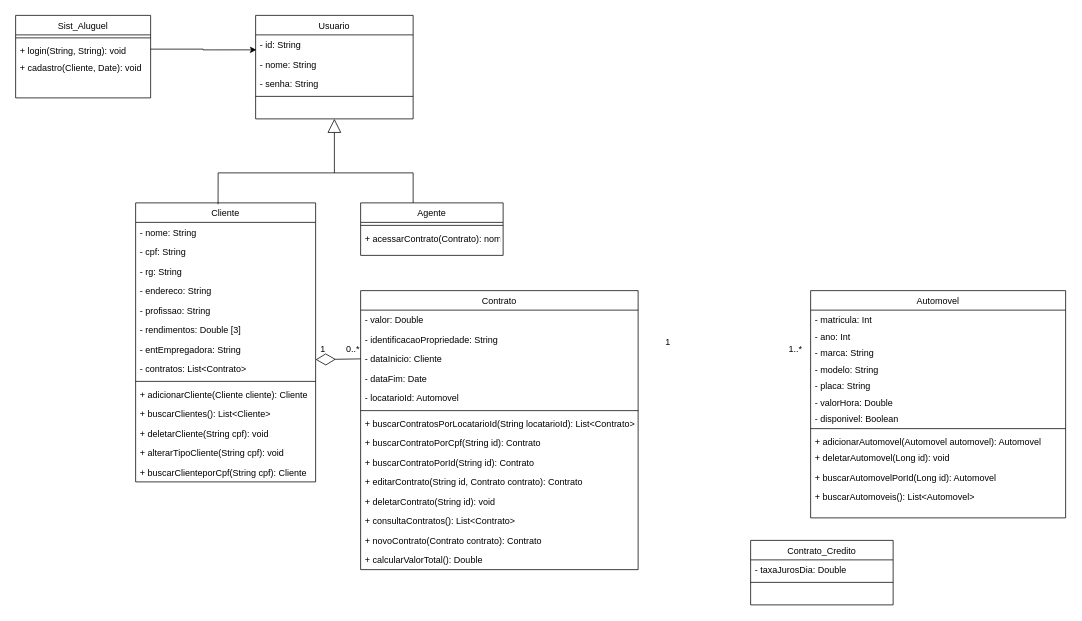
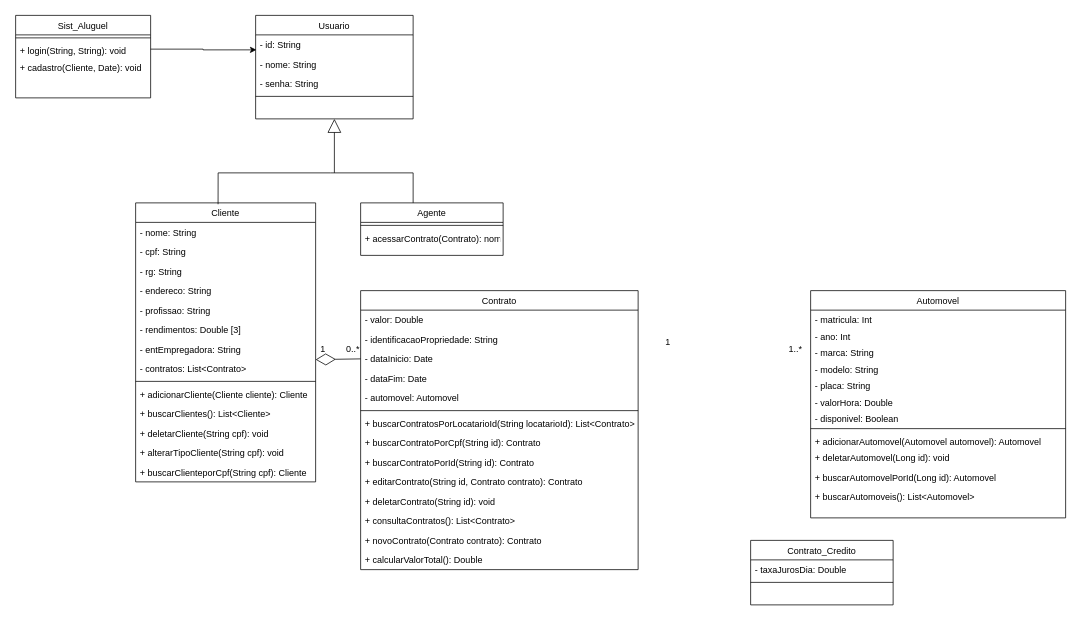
  <mxCell id="0" />
  <mxCell id="1" parent="0" />
  <mxCell id="2" value="Cliente" style="swimlane;fontStyle=0;align=center;verticalAlign=top;childLayout=stackLayout;horizontal=1;startSize=26;horizontalStack=0;resizeParent=1;resizeLast=0;collapsible=1;marginBottom=0;rounded=0;shadow=0;strokeWidth=1;" parent="1" vertex="1"><mxGeometry x="180" y="270" width="240" height="372" as="geometry"><mxRectangle x="120" y="360" width="160" height="26" as="alternateBounds" /></mxGeometry></mxCell>
  <mxCell id="3" value="- nome: String" style="text;align=left;verticalAlign=top;spacingLeft=4;spacingRight=4;overflow=hidden;rotatable=0;points=[[0,0.5],[1,0.5]];portConstraint=eastwest;" parent="2" vertex="1"><mxGeometry y="26" width="240" height="26" as="geometry" /></mxCell>
  <mxCell id="4" value="- cpf: String" style="text;align=left;verticalAlign=top;spacingLeft=4;spacingRight=4;overflow=hidden;rotatable=0;points=[[0,0.5],[1,0.5]];portConstraint=eastwest;rounded=0;shadow=0;html=0;" parent="2" vertex="1"><mxGeometry y="52" width="240" height="26" as="geometry" /></mxCell>
  <mxCell id="5" value="- rg: String" style="text;align=left;verticalAlign=top;spacingLeft=4;spacingRight=4;overflow=hidden;rotatable=0;points=[[0,0.5],[1,0.5]];portConstraint=eastwest;rounded=0;shadow=0;html=0;" parent="2" vertex="1"><mxGeometry y="78" width="240" height="26" as="geometry" /></mxCell>
  <mxCell id="6" value="- endereco: String" style="text;align=left;verticalAlign=top;spacingLeft=4;spacingRight=4;overflow=hidden;rotatable=0;points=[[0,0.5],[1,0.5]];portConstraint=eastwest;rounded=0;shadow=0;html=0;" parent="2" vertex="1"><mxGeometry y="104" width="240" height="26" as="geometry" /></mxCell>
  <mxCell id="7" value="- profissao: String" style="text;align=left;verticalAlign=top;spacingLeft=4;spacingRight=4;overflow=hidden;rotatable=0;points=[[0,0.5],[1,0.5]];portConstraint=eastwest;rounded=0;shadow=0;html=0;" parent="2" vertex="1"><mxGeometry y="130" width="240" height="26" as="geometry" /></mxCell>
  <mxCell id="8" value="- rendimentos: Double [3]" style="text;align=left;verticalAlign=top;spacingLeft=4;spacingRight=4;overflow=hidden;rotatable=0;points=[[0,0.5],[1,0.5]];portConstraint=eastwest;rounded=0;shadow=0;html=0;" parent="2" vertex="1"><mxGeometry y="156" width="240" height="26" as="geometry" /></mxCell>
  <mxCell id="9" value="- entEmpregadora: String" style="text;align=left;verticalAlign=top;spacingLeft=4;spacingRight=4;overflow=hidden;rotatable=0;points=[[0,0.5],[1,0.5]];portConstraint=eastwest;rounded=0;shadow=0;html=0;" parent="2" vertex="1"><mxGeometry y="182" width="240" height="26" as="geometry" /></mxCell>
  <mxCell id="10" value="- contratos: List&lt;Contrato&gt;" style="text;align=left;verticalAlign=top;spacingLeft=4;spacingRight=4;overflow=hidden;rotatable=0;points=[[0,0.5],[1,0.5]];portConstraint=eastwest;rounded=0;shadow=0;html=0;" parent="2" vertex="1"><mxGeometry y="208" width="240" height="26" as="geometry" /></mxCell>
  <mxCell id="11" value="" style="line;html=1;strokeWidth=1;align=left;verticalAlign=middle;spacingTop=-1;spacingLeft=3;spacingRight=3;rotatable=0;labelPosition=right;points=[];portConstraint=eastwest;" parent="2" vertex="1"><mxGeometry y="234" width="240" height="8" as="geometry" /></mxCell>
  <mxCell id="12" value="+ adicionarCliente(Cliente cliente): Cliente" style="text;align=left;verticalAlign=top;spacingLeft=4;spacingRight=4;overflow=hidden;rotatable=0;points=[[0,0.5],[1,0.5]];portConstraint=eastwest;" vertex="1" parent="2"><mxGeometry y="242" width="240" height="26" as="geometry" /></mxCell>
  <mxCell id="13" value="+ buscarClientes(): List&lt;Cliente&gt;" style="text;align=left;verticalAlign=top;spacingLeft=4;spacingRight=4;overflow=hidden;rotatable=0;points=[[0,0.5],[1,0.5]];portConstraint=eastwest;" vertex="1" parent="2"><mxGeometry y="268" width="240" height="26" as="geometry" /></mxCell>
  <mxCell id="14" value="+ deletarCliente(String cpf): void" style="text;align=left;verticalAlign=top;spacingLeft=4;spacingRight=4;overflow=hidden;rotatable=0;points=[[0,0.5],[1,0.5]];portConstraint=eastwest;" vertex="1" parent="2"><mxGeometry y="294" width="240" height="26" as="geometry" /></mxCell>
  <mxCell id="15" value="+ alterarTipoCliente(String cpf): void" style="text;align=left;verticalAlign=top;spacingLeft=4;spacingRight=4;overflow=hidden;rotatable=0;points=[[0,0.5],[1,0.5]];portConstraint=eastwest;" vertex="1" parent="2"><mxGeometry y="320" width="240" height="26" as="geometry" /></mxCell>
  <mxCell id="16" value="+ buscarClienteporCpf(String cpf): Cliente" style="text;align=left;verticalAlign=top;spacingLeft=4;spacingRight=4;overflow=hidden;rotatable=0;points=[[0,0.5],[1,0.5]];portConstraint=eastwest;" vertex="1" parent="2"><mxGeometry y="346" width="240" height="26" as="geometry" /></mxCell>
  <mxCell id="17" style="edgeStyle=orthogonalEdgeStyle;rounded=0;orthogonalLoop=1;jettySize=auto;html=1;exitX=1;exitY=0.5;exitDx=0;exitDy=0;entryX=0.005;entryY=0.769;entryDx=0;entryDy=0;entryPerimeter=0;" parent="1" source="63" target="50" edge="1"><mxGeometry relative="1" as="geometry"><mxPoint x="760" y="109" as="sourcePoint" /><mxPoint x="600" y="110" as="targetPoint" /></mxGeometry></mxCell>
  <mxCell id="18" value="Contrato" style="swimlane;fontStyle=0;align=center;verticalAlign=top;childLayout=stackLayout;horizontal=1;startSize=26;horizontalStack=0;resizeParent=1;resizeLast=0;collapsible=1;marginBottom=0;rounded=0;shadow=0;strokeWidth=1;" parent="1" vertex="1"><mxGeometry x="480" y="387" width="370" height="372" as="geometry"><mxRectangle x="550" y="140" width="160" height="26" as="alternateBounds" /></mxGeometry></mxCell>
  <mxCell id="19" value="- valor: Double" style="text;align=left;verticalAlign=top;spacingLeft=4;spacingRight=4;overflow=hidden;rotatable=0;points=[[0,0.5],[1,0.5]];portConstraint=eastwest;rounded=0;shadow=0;html=0;" parent="18" vertex="1"><mxGeometry y="26" width="370" height="26" as="geometry" /></mxCell>
  <mxCell id="20" value="- identificacaoPropriedade: String" style="text;align=left;verticalAlign=top;spacingLeft=4;spacingRight=4;overflow=hidden;rotatable=0;points=[[0,0.5],[1,0.5]];portConstraint=eastwest;rounded=0;shadow=0;html=0;" parent="18" vertex="1"><mxGeometry y="52" width="370" height="26" as="geometry" /></mxCell>
- <mxCell id="21" value="- dataInicio: Cliente" style="text;align=left;verticalAlign=top;spacingLeft=4;spacingRight=4;overflow=hidden;rotatable=0;points=[[0,0.5],[1,0.5]];portConstraint=eastwest;rounded=0;shadow=0;html=0;" parent="18" vertex="1"><mxGeometry y="78" width="370" height="26" as="geometry" /></mxCell>
+ <mxCell id="21" value="- dataInicio: Date" style="text;align=left;verticalAlign=top;spacingLeft=4;spacingRight=4;overflow=hidden;rotatable=0;points=[[0,0.5],[1,0.5]];portConstraint=eastwest;rounded=0;shadow=0;html=0;" parent="18" vertex="1"><mxGeometry y="78" width="370" height="26" as="geometry" /></mxCell>
  <mxCell id="22" value="- dataFim: Date" style="text;align=left;verticalAlign=top;spacingLeft=4;spacingRight=4;overflow=hidden;rotatable=0;points=[[0,0.5],[1,0.5]];portConstraint=eastwest;rounded=0;shadow=0;html=0;" parent="18" vertex="1"><mxGeometry y="104" width="370" height="26" as="geometry" /></mxCell>
- <mxCell id="23" value="- locatarioId: Automovel" style="text;align=left;verticalAlign=top;spacingLeft=4;spacingRight=4;overflow=hidden;rotatable=0;points=[[0,0.5],[1,0.5]];portConstraint=eastwest;rounded=0;shadow=0;html=0;" parent="18" vertex="1"><mxGeometry y="130" width="370" height="26" as="geometry" /></mxCell>
+ <mxCell id="23" value="- automovel: Automovel" style="text;align=left;verticalAlign=top;spacingLeft=4;spacingRight=4;overflow=hidden;rotatable=0;points=[[0,0.5],[1,0.5]];portConstraint=eastwest;rounded=0;shadow=0;html=0;" parent="18" vertex="1"><mxGeometry y="130" width="370" height="26" as="geometry" /></mxCell>
  <mxCell id="24" value="" style="line;html=1;strokeWidth=1;align=left;verticalAlign=middle;spacingTop=-1;spacingLeft=3;spacingRight=3;rotatable=0;labelPosition=right;points=[];portConstraint=eastwest;" parent="18" vertex="1"><mxGeometry y="156" width="370" height="8" as="geometry" /></mxCell>
  <mxCell id="25" value="+ buscarContratosPorLocatarioId(String locatarioId): List&lt;Contrato&gt;" style="text;align=left;verticalAlign=top;spacingLeft=4;spacingRight=4;overflow=hidden;rotatable=0;points=[[0,0.5],[1,0.5]];portConstraint=eastwest;" parent="18" vertex="1"><mxGeometry y="164" width="370" height="26" as="geometry" /></mxCell>
  <mxCell id="26" value="+ buscarContratoPorCpf(String id): Contrato" style="text;align=left;verticalAlign=top;spacingLeft=4;spacingRight=4;overflow=hidden;rotatable=0;points=[[0,0.5],[1,0.5]];portConstraint=eastwest;" parent="18" vertex="1"><mxGeometry y="190" width="370" height="26" as="geometry" /></mxCell>
  <mxCell id="27" value="+ buscarContratoPorId(String id): Contrato" style="text;align=left;verticalAlign=top;spacingLeft=4;spacingRight=4;overflow=hidden;rotatable=0;points=[[0,0.5],[1,0.5]];portConstraint=eastwest;" parent="18" vertex="1"><mxGeometry y="216" width="370" height="26" as="geometry" /></mxCell>
  <mxCell id="28" value="+ editarContrato(String id, Contrato contrato): Contrato" style="text;align=left;verticalAlign=top;spacingLeft=4;spacingRight=4;overflow=hidden;rotatable=0;points=[[0,0.5],[1,0.5]];portConstraint=eastwest;fontStyle=0" parent="18" vertex="1"><mxGeometry y="242" width="370" height="26" as="geometry" /></mxCell>
  <mxCell id="29" value="+ deletarContrato(String id): void" style="text;align=left;verticalAlign=top;spacingLeft=4;spacingRight=4;overflow=hidden;rotatable=0;points=[[0,0.5],[1,0.5]];portConstraint=eastwest;fontStyle=0" vertex="1" parent="18"><mxGeometry y="268" width="370" height="26" as="geometry" /></mxCell>
  <mxCell id="30" value="+ consultaContratos(): List&lt;Contrato&gt;" style="text;align=left;verticalAlign=top;spacingLeft=4;spacingRight=4;overflow=hidden;rotatable=0;points=[[0,0.5],[1,0.5]];portConstraint=eastwest;fontStyle=0" vertex="1" parent="18"><mxGeometry y="294" width="370" height="26" as="geometry" /></mxCell>
  <mxCell id="31" value="+ novoContrato(Contrato contrato): Contrato" style="text;align=left;verticalAlign=top;spacingLeft=4;spacingRight=4;overflow=hidden;rotatable=0;points=[[0,0.5],[1,0.5]];portConstraint=eastwest;fontStyle=0" vertex="1" parent="18"><mxGeometry y="320" width="370" height="26" as="geometry" /></mxCell>
  <mxCell id="32" value="+ calcularValorTotal(): Double" style="text;align=left;verticalAlign=top;spacingLeft=4;spacingRight=4;overflow=hidden;rotatable=0;points=[[0,0.5],[1,0.5]];portConstraint=eastwest;fontStyle=0" parent="18" vertex="1"><mxGeometry y="346" width="370" height="26" as="geometry" /></mxCell>
  <mxCell id="33" value="Agente" style="swimlane;fontStyle=0;align=center;verticalAlign=top;childLayout=stackLayout;horizontal=1;startSize=26;horizontalStack=0;resizeParent=1;resizeLast=0;collapsible=1;marginBottom=0;rounded=0;shadow=0;strokeWidth=1;" parent="1" vertex="1"><mxGeometry x="480" y="270" width="190" height="70" as="geometry"><mxRectangle x="340" y="380" width="170" height="26" as="alternateBounds" /></mxGeometry></mxCell>
  <mxCell id="34" value="" style="line;html=1;strokeWidth=1;align=left;verticalAlign=middle;spacingTop=-1;spacingLeft=3;spacingRight=3;rotatable=0;labelPosition=right;points=[];portConstraint=eastwest;" parent="33" vertex="1"><mxGeometry y="26" width="190" height="8" as="geometry" /></mxCell>
  <mxCell id="35" value="+ acessarContrato(Contrato): nome" style="text;align=left;verticalAlign=top;spacingLeft=4;spacingRight=4;overflow=hidden;rotatable=0;points=[[0,0.5],[1,0.5]];portConstraint=eastwest;" parent="33" vertex="1"><mxGeometry y="34" width="190" height="26" as="geometry" /></mxCell>
  <mxCell id="36" value="Automovel" style="swimlane;fontStyle=0;align=center;verticalAlign=top;childLayout=stackLayout;horizontal=1;startSize=26;horizontalStack=0;resizeParent=1;resizeLast=0;collapsible=1;marginBottom=0;rounded=0;shadow=0;strokeWidth=1;" parent="1" vertex="1"><mxGeometry x="1080" y="387" width="340" height="303" as="geometry"><mxRectangle x="340" y="380" width="170" height="26" as="alternateBounds" /></mxGeometry></mxCell>
  <mxCell id="37" value="- matricula: Int" style="text;align=left;verticalAlign=top;spacingLeft=4;spacingRight=4;overflow=hidden;rotatable=0;points=[[0,0.5],[1,0.5]];portConstraint=eastwest;" parent="36" vertex="1"><mxGeometry y="26" width="340" height="22" as="geometry" /></mxCell>
  <mxCell id="38" value="- ano: Int" style="text;align=left;verticalAlign=top;spacingLeft=4;spacingRight=4;overflow=hidden;rotatable=0;points=[[0,0.5],[1,0.5]];portConstraint=eastwest;" parent="36" vertex="1"><mxGeometry y="48" width="340" height="22" as="geometry" /></mxCell>
  <mxCell id="39" value="- marca: String" style="text;align=left;verticalAlign=top;spacingLeft=4;spacingRight=4;overflow=hidden;rotatable=0;points=[[0,0.5],[1,0.5]];portConstraint=eastwest;" parent="36" vertex="1"><mxGeometry y="70" width="340" height="22" as="geometry" /></mxCell>
  <mxCell id="40" value="- modelo: String" style="text;align=left;verticalAlign=top;spacingLeft=4;spacingRight=4;overflow=hidden;rotatable=0;points=[[0,0.5],[1,0.5]];portConstraint=eastwest;" parent="36" vertex="1"><mxGeometry y="92" width="340" height="22" as="geometry" /></mxCell>
  <mxCell id="41" value="- placa: String" style="text;align=left;verticalAlign=top;spacingLeft=4;spacingRight=4;overflow=hidden;rotatable=0;points=[[0,0.5],[1,0.5]];portConstraint=eastwest;" parent="36" vertex="1"><mxGeometry y="114" width="340" height="22" as="geometry" /></mxCell>
  <mxCell id="42" value="- valorHora: Double" style="text;align=left;verticalAlign=top;spacingLeft=4;spacingRight=4;overflow=hidden;rotatable=0;points=[[0,0.5],[1,0.5]];portConstraint=eastwest;" parent="36" vertex="1"><mxGeometry y="136" width="340" height="22" as="geometry" /></mxCell>
  <mxCell id="43" value="- disponivel: Boolean" style="text;align=left;verticalAlign=top;spacingLeft=4;spacingRight=4;overflow=hidden;rotatable=0;points=[[0,0.5],[1,0.5]];portConstraint=eastwest;" parent="36" vertex="1"><mxGeometry y="158" width="340" height="22" as="geometry" /></mxCell>
  <mxCell id="44" value="" style="line;html=1;strokeWidth=1;align=left;verticalAlign=middle;spacingTop=-1;spacingLeft=3;spacingRight=3;rotatable=0;labelPosition=right;points=[];portConstraint=eastwest;" parent="36" vertex="1"><mxGeometry y="180" width="340" height="8" as="geometry" /></mxCell>
  <mxCell id="45" value="+ adicionarAutomovel(Automovel automovel): Automovel" style="text;align=left;verticalAlign=top;spacingLeft=4;spacingRight=4;overflow=hidden;rotatable=0;points=[[0,0.5],[1,0.5]];portConstraint=eastwest;" vertex="1" parent="36"><mxGeometry y="188" width="340" height="22" as="geometry" /></mxCell>
  <mxCell id="46" value="+ deletarAutomovel(Long id): void" style="text;align=left;verticalAlign=top;spacingLeft=4;spacingRight=4;overflow=hidden;rotatable=0;points=[[0,0.5],[1,0.5]];portConstraint=eastwest;" vertex="1" parent="36"><mxGeometry y="210" width="340" height="26" as="geometry" /></mxCell>
  <mxCell id="47" value="+ buscarAutomovelPorId(Long id): Automovel" style="text;align=left;verticalAlign=top;spacingLeft=4;spacingRight=4;overflow=hidden;rotatable=0;points=[[0,0.5],[1,0.5]];portConstraint=eastwest;" vertex="1" parent="36"><mxGeometry y="236" width="340" height="26" as="geometry" /></mxCell>
  <mxCell id="48" value="+ buscarAutomoveis(): List&lt;Automovel&gt;" style="text;align=left;verticalAlign=top;spacingLeft=4;spacingRight=4;overflow=hidden;rotatable=0;points=[[0,0.5],[1,0.5]];portConstraint=eastwest;" vertex="1" parent="36"><mxGeometry y="262" width="340" height="26" as="geometry" /></mxCell>
  <mxCell id="49" value="Usuario" style="swimlane;fontStyle=0;align=center;verticalAlign=top;childLayout=stackLayout;horizontal=1;startSize=26;horizontalStack=0;resizeParent=1;resizeLast=0;collapsible=1;marginBottom=0;rounded=0;shadow=0;strokeWidth=1;" parent="1" vertex="1"><mxGeometry x="340" y="20" width="210" height="138" as="geometry"><mxRectangle x="340" y="380" width="170" height="26" as="alternateBounds" /></mxGeometry></mxCell>
  <mxCell id="50" value="- id: String" style="text;align=left;verticalAlign=top;spacingLeft=4;spacingRight=4;overflow=hidden;rotatable=0;points=[[0,0.5],[1,0.5]];portConstraint=eastwest;" parent="49" vertex="1"><mxGeometry y="26" width="210" height="26" as="geometry" /></mxCell>
  <mxCell id="51" value="- nome: String" style="text;align=left;verticalAlign=top;spacingLeft=4;spacingRight=4;overflow=hidden;rotatable=0;points=[[0,0.5],[1,0.5]];portConstraint=eastwest;rounded=0;shadow=0;html=0;" parent="49" vertex="1"><mxGeometry y="52" width="210" height="26" as="geometry" /></mxCell>
  <mxCell id="52" value="- senha: String" style="text;align=left;verticalAlign=top;spacingLeft=4;spacingRight=4;overflow=hidden;rotatable=0;points=[[0,0.5],[1,0.5]];portConstraint=eastwest;rounded=0;shadow=0;html=0;" parent="49" vertex="1"><mxGeometry y="78" width="210" height="26" as="geometry" /></mxCell>
  <mxCell id="53" value="" style="line;html=1;strokeWidth=1;align=left;verticalAlign=middle;spacingTop=-1;spacingLeft=3;spacingRight=3;rotatable=0;labelPosition=right;points=[];portConstraint=eastwest;" parent="49" vertex="1"><mxGeometry y="104" width="210" height="8" as="geometry" /></mxCell>
  <mxCell id="54" value="" style="endArrow=block;endSize=16;endFill=0;html=1;rounded=0;entryX=0.5;entryY=1;entryDx=0;entryDy=0;" parent="1" target="49" edge="1"><mxGeometry width="160" relative="1" as="geometry"><mxPoint x="445" y="230" as="sourcePoint" /><mxPoint x="630" y="270" as="targetPoint" /></mxGeometry></mxCell>
  <mxCell id="55" value="" style="endArrow=none;html=1;rounded=0;exitX=0.458;exitY=0.005;exitDx=0;exitDy=0;exitPerimeter=0;" parent="1" source="2" edge="1"><mxGeometry width="50" height="50" relative="1" as="geometry"><mxPoint x="530" y="290" as="sourcePoint" /><mxPoint x="550" y="270" as="targetPoint" /><Array as="points"><mxPoint x="290" y="230" /><mxPoint x="440" y="230" /><mxPoint x="550" y="230" /></Array></mxGeometry></mxCell>
  <mxCell id="56" value="1" style="text;html=1;align=center;verticalAlign=middle;whiteSpace=wrap;rounded=0;" parent="1" vertex="1"><mxGeometry x="860" y="441" width="60" height="30" as="geometry" /></mxCell>
  <mxCell id="57" value="1..*" style="text;html=1;align=center;verticalAlign=middle;whiteSpace=wrap;rounded=0;" parent="1" vertex="1"><mxGeometry x="1030" y="450" width="60" height="30" as="geometry" /></mxCell>
  <mxCell id="58" value="" style="endArrow=diamondThin;endFill=0;endSize=24;html=1;rounded=0;entryX=1;entryY=0.038;entryDx=0;entryDy=0;entryPerimeter=0;exitX=0;exitY=0.5;exitDx=0;exitDy=0;" parent="1" source="21" target="10" edge="1"><mxGeometry width="160" relative="1" as="geometry"><mxPoint x="460" y="440" as="sourcePoint" /><mxPoint x="620" y="440" as="targetPoint" /></mxGeometry></mxCell>
  <mxCell id="59" value="1" style="text;html=1;align=center;verticalAlign=middle;whiteSpace=wrap;rounded=0;" parent="1" vertex="1"><mxGeometry x="400" y="450" width="60" height="30" as="geometry" /></mxCell>
  <mxCell id="60" value="0..*" style="text;html=1;align=center;verticalAlign=middle;whiteSpace=wrap;rounded=0;" parent="1" vertex="1"><mxGeometry x="440" y="450" width="60" height="30" as="geometry" /></mxCell>
  <mxCell id="61" value="Sist_Aluguel" style="swimlane;fontStyle=0;align=center;verticalAlign=top;childLayout=stackLayout;horizontal=1;startSize=26;horizontalStack=0;resizeParent=1;resizeLast=0;collapsible=1;marginBottom=0;rounded=0;shadow=0;strokeWidth=1;" parent="1" vertex="1"><mxGeometry x="20" y="20" width="180" height="110" as="geometry"><mxRectangle x="340" y="380" width="170" height="26" as="alternateBounds" /></mxGeometry></mxCell>
  <mxCell id="62" value="" style="line;html=1;strokeWidth=1;align=left;verticalAlign=middle;spacingTop=-1;spacingLeft=3;spacingRight=3;rotatable=0;labelPosition=right;points=[];portConstraint=eastwest;" parent="61" vertex="1"><mxGeometry y="26" width="180" height="8" as="geometry" /></mxCell>
  <mxCell id="63" value="+ login(String, String): void" style="text;align=left;verticalAlign=top;spacingLeft=4;spacingRight=4;overflow=hidden;rotatable=0;points=[[0,0.5],[1,0.5]];portConstraint=eastwest;" parent="61" vertex="1"><mxGeometry y="34" width="180" height="22" as="geometry" /></mxCell>
  <mxCell id="64" value="+ cadastro(Cliente, Date): void" style="text;align=left;verticalAlign=top;spacingLeft=4;spacingRight=4;overflow=hidden;rotatable=0;points=[[0,0.5],[1,0.5]];portConstraint=eastwest;" parent="61" vertex="1"><mxGeometry y="56" width="180" height="22" as="geometry" /></mxCell>
  <mxCell id="65" value="Contrato_Credito" style="swimlane;fontStyle=0;align=center;verticalAlign=top;childLayout=stackLayout;horizontal=1;startSize=26;horizontalStack=0;resizeParent=1;resizeLast=0;collapsible=1;marginBottom=0;rounded=0;shadow=0;strokeWidth=1;" parent="1" vertex="1"><mxGeometry x="1000" y="720" width="190" height="86" as="geometry"><mxRectangle x="340" y="380" width="170" height="26" as="alternateBounds" /></mxGeometry></mxCell>
  <mxCell id="66" value="- taxaJurosDia: Double" style="text;align=left;verticalAlign=top;spacingLeft=4;spacingRight=4;overflow=hidden;rotatable=0;points=[[0,0.5],[1,0.5]];portConstraint=eastwest;" parent="65" vertex="1"><mxGeometry y="26" width="190" height="26" as="geometry" /></mxCell>
  <mxCell id="67" value="" style="line;html=1;strokeWidth=1;align=left;verticalAlign=middle;spacingTop=-1;spacingLeft=3;spacingRight=3;rotatable=0;labelPosition=right;points=[];portConstraint=eastwest;" parent="65" vertex="1"><mxGeometry y="52" width="190" height="8" as="geometry" /></mxCell>
